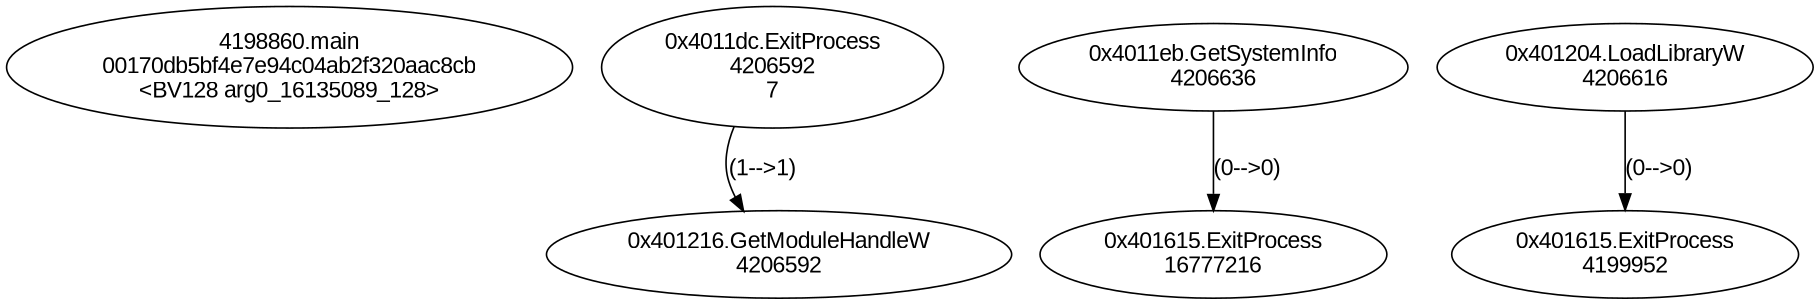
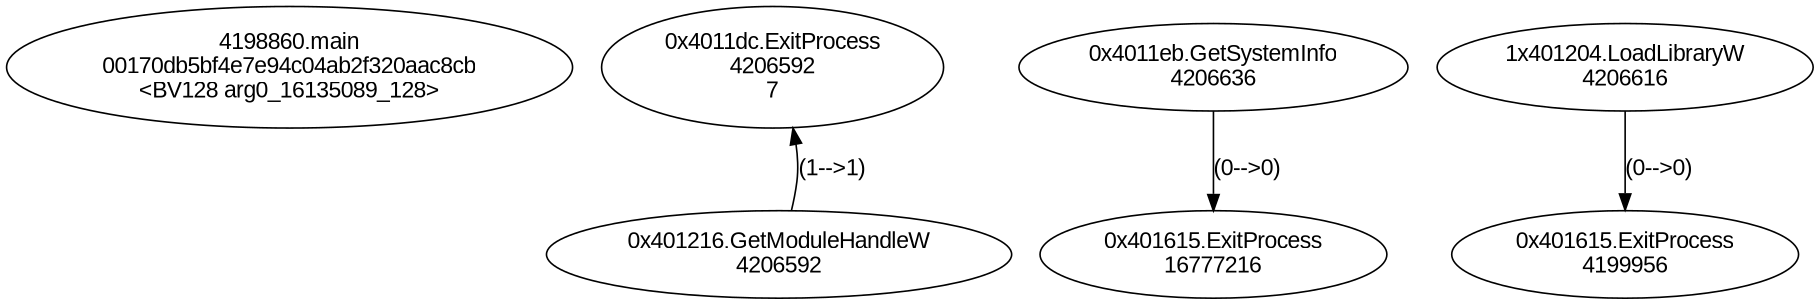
  digraph {
    fontname="Liberation Sans"
    node [fontname="Liberation Sans"]
    edge [fontname="Liberation Sans"]
    n1 [label="4198860.main\n00170db5bf4e7e94c04ab2f320aac8cb\n<BV128 arg0_16135089_128>"]
    n2 [label="0x4011dc.ExitProcess\n4206592\n7"]
    n3 [label="0x401216.GetModuleHandleW\n4206592"]
    n4 [label="0x4011eb.GetSystemInfo\n4206636"]
    n5 [label="0x401615.ExitProcess\n16777216"]
-   n6 [label="0x401615.ExitProcess\n4199952"]
-   n7 [label="0x401204.LoadLibraryW\n4206616"]
-   n2 -> n3 [label="(1-->1)"]
+   n6 [label="0x401615.ExitProcess\n4199956"]
+   n7 [label="1x401204.LoadLibraryW\n4206616"]
+   n3 -> n2 [label="(1-->1)"]
    n4 -> n5 [label="(0-->0)"]
    n7 -> n6 [label="(0-->0)"]
  }
